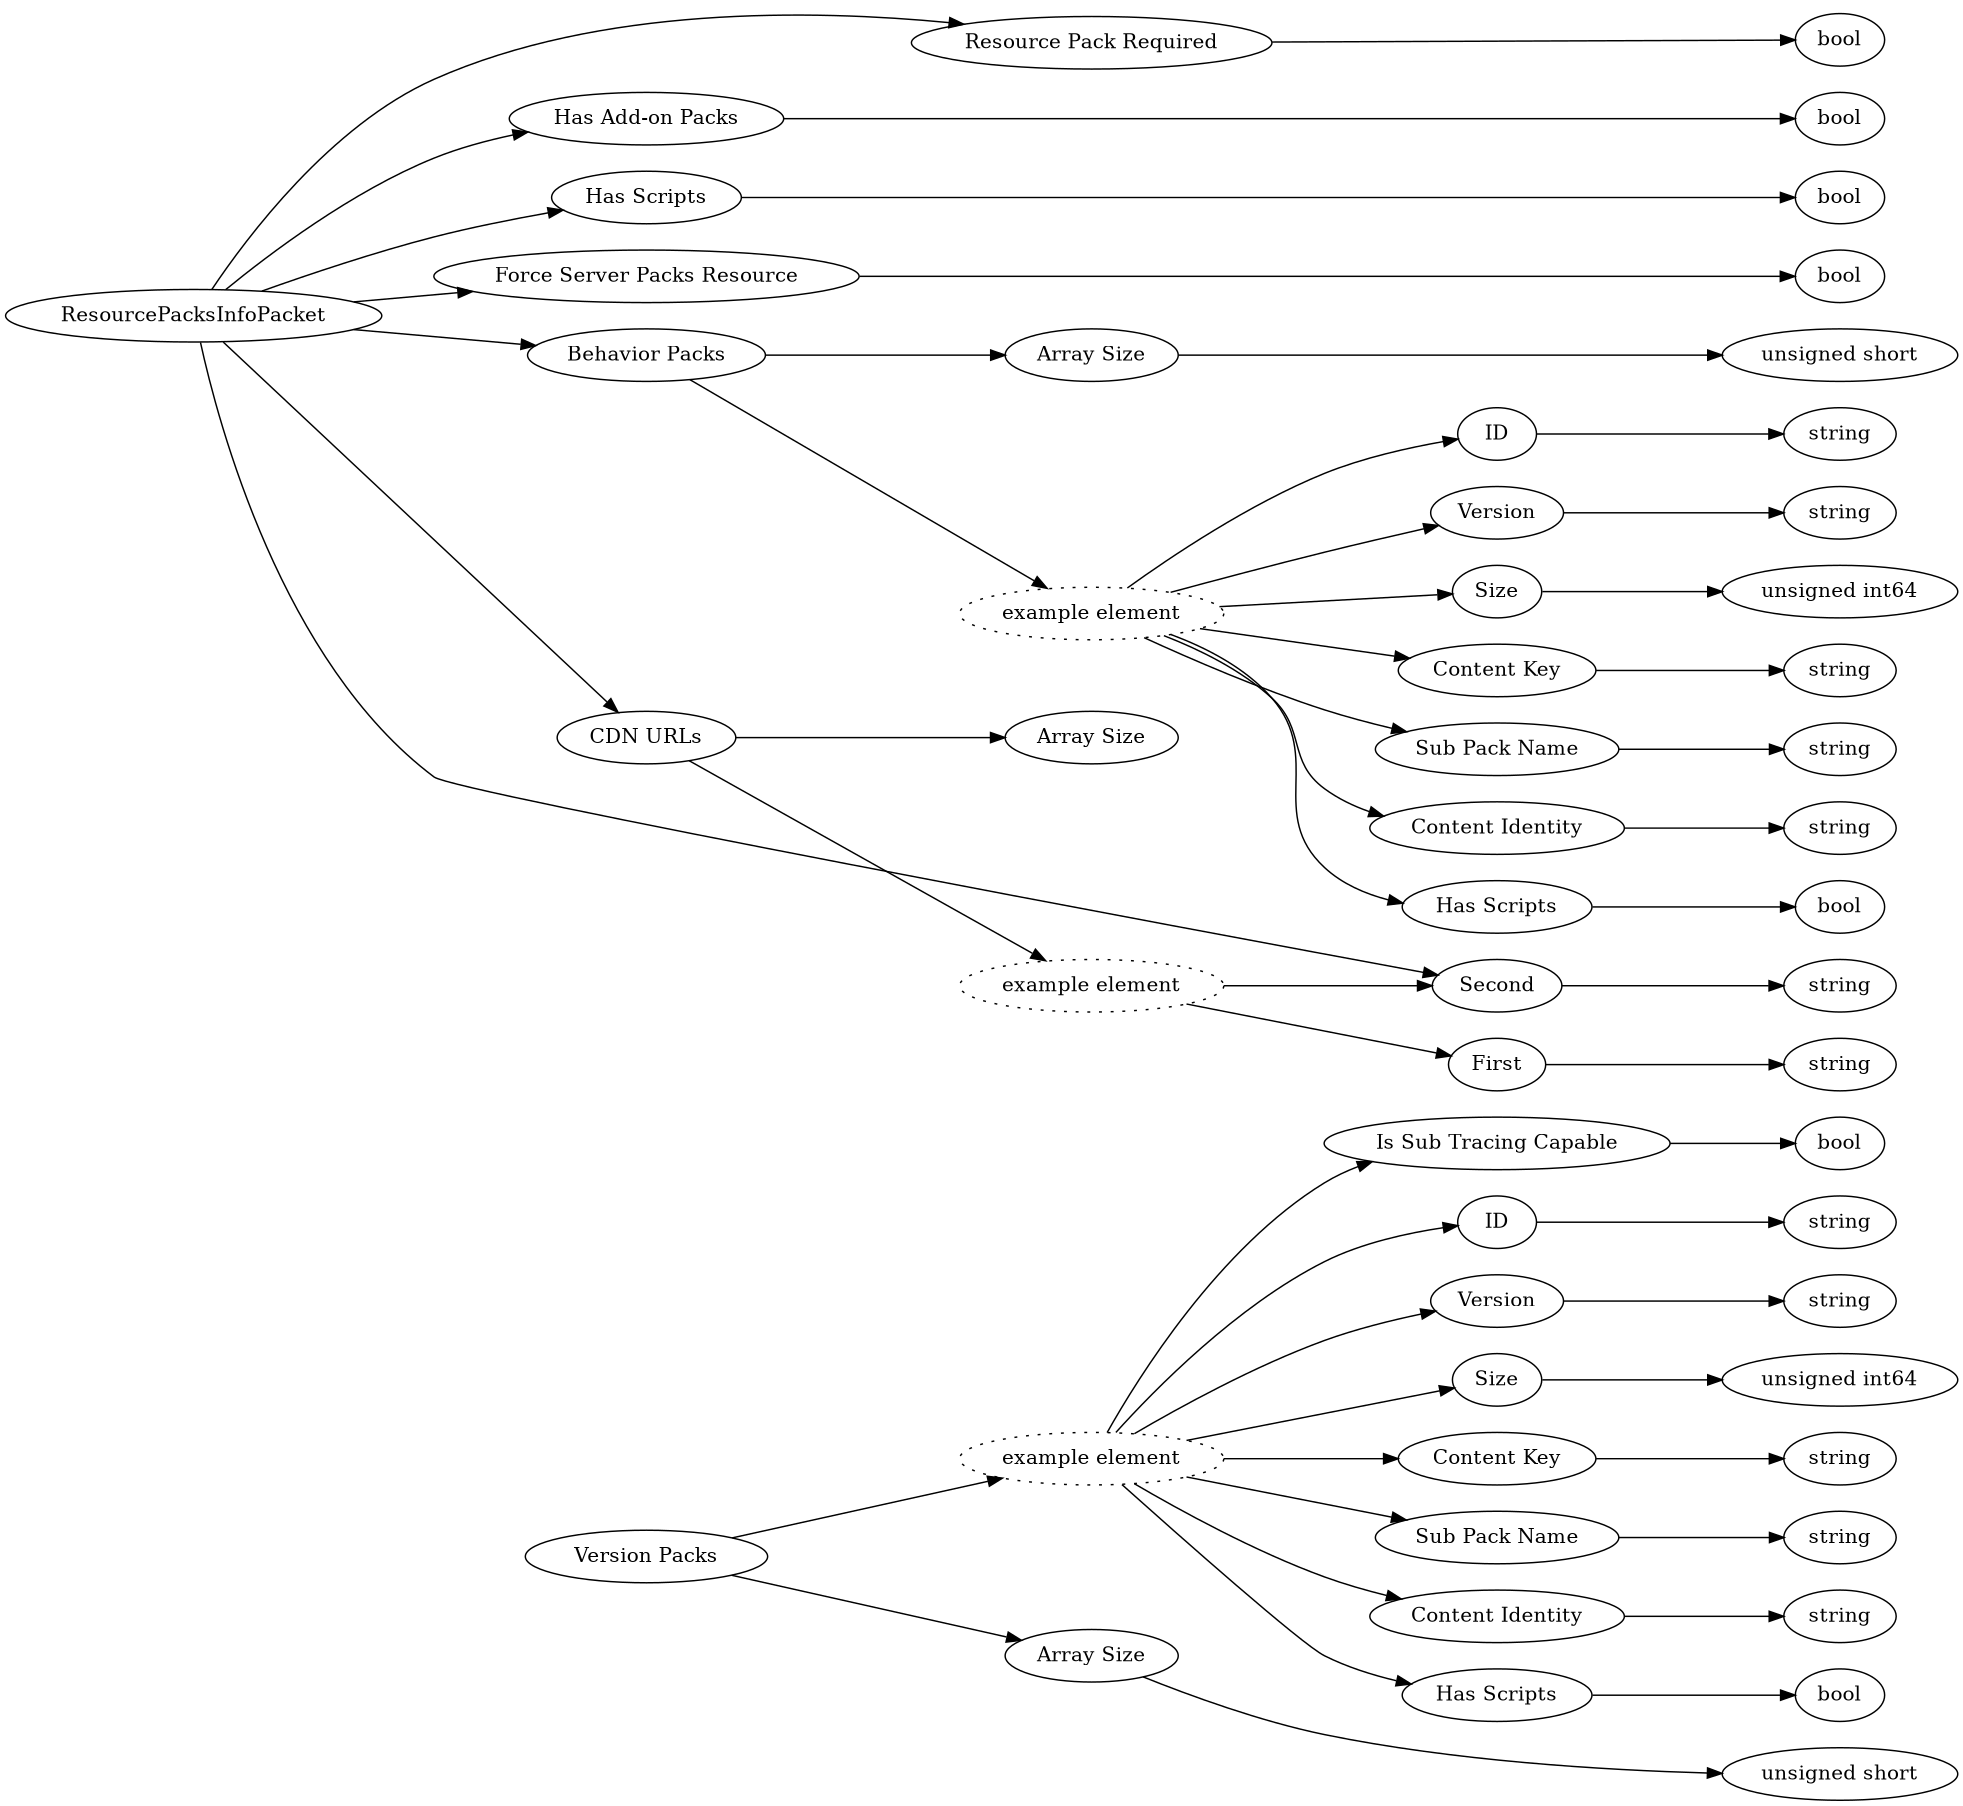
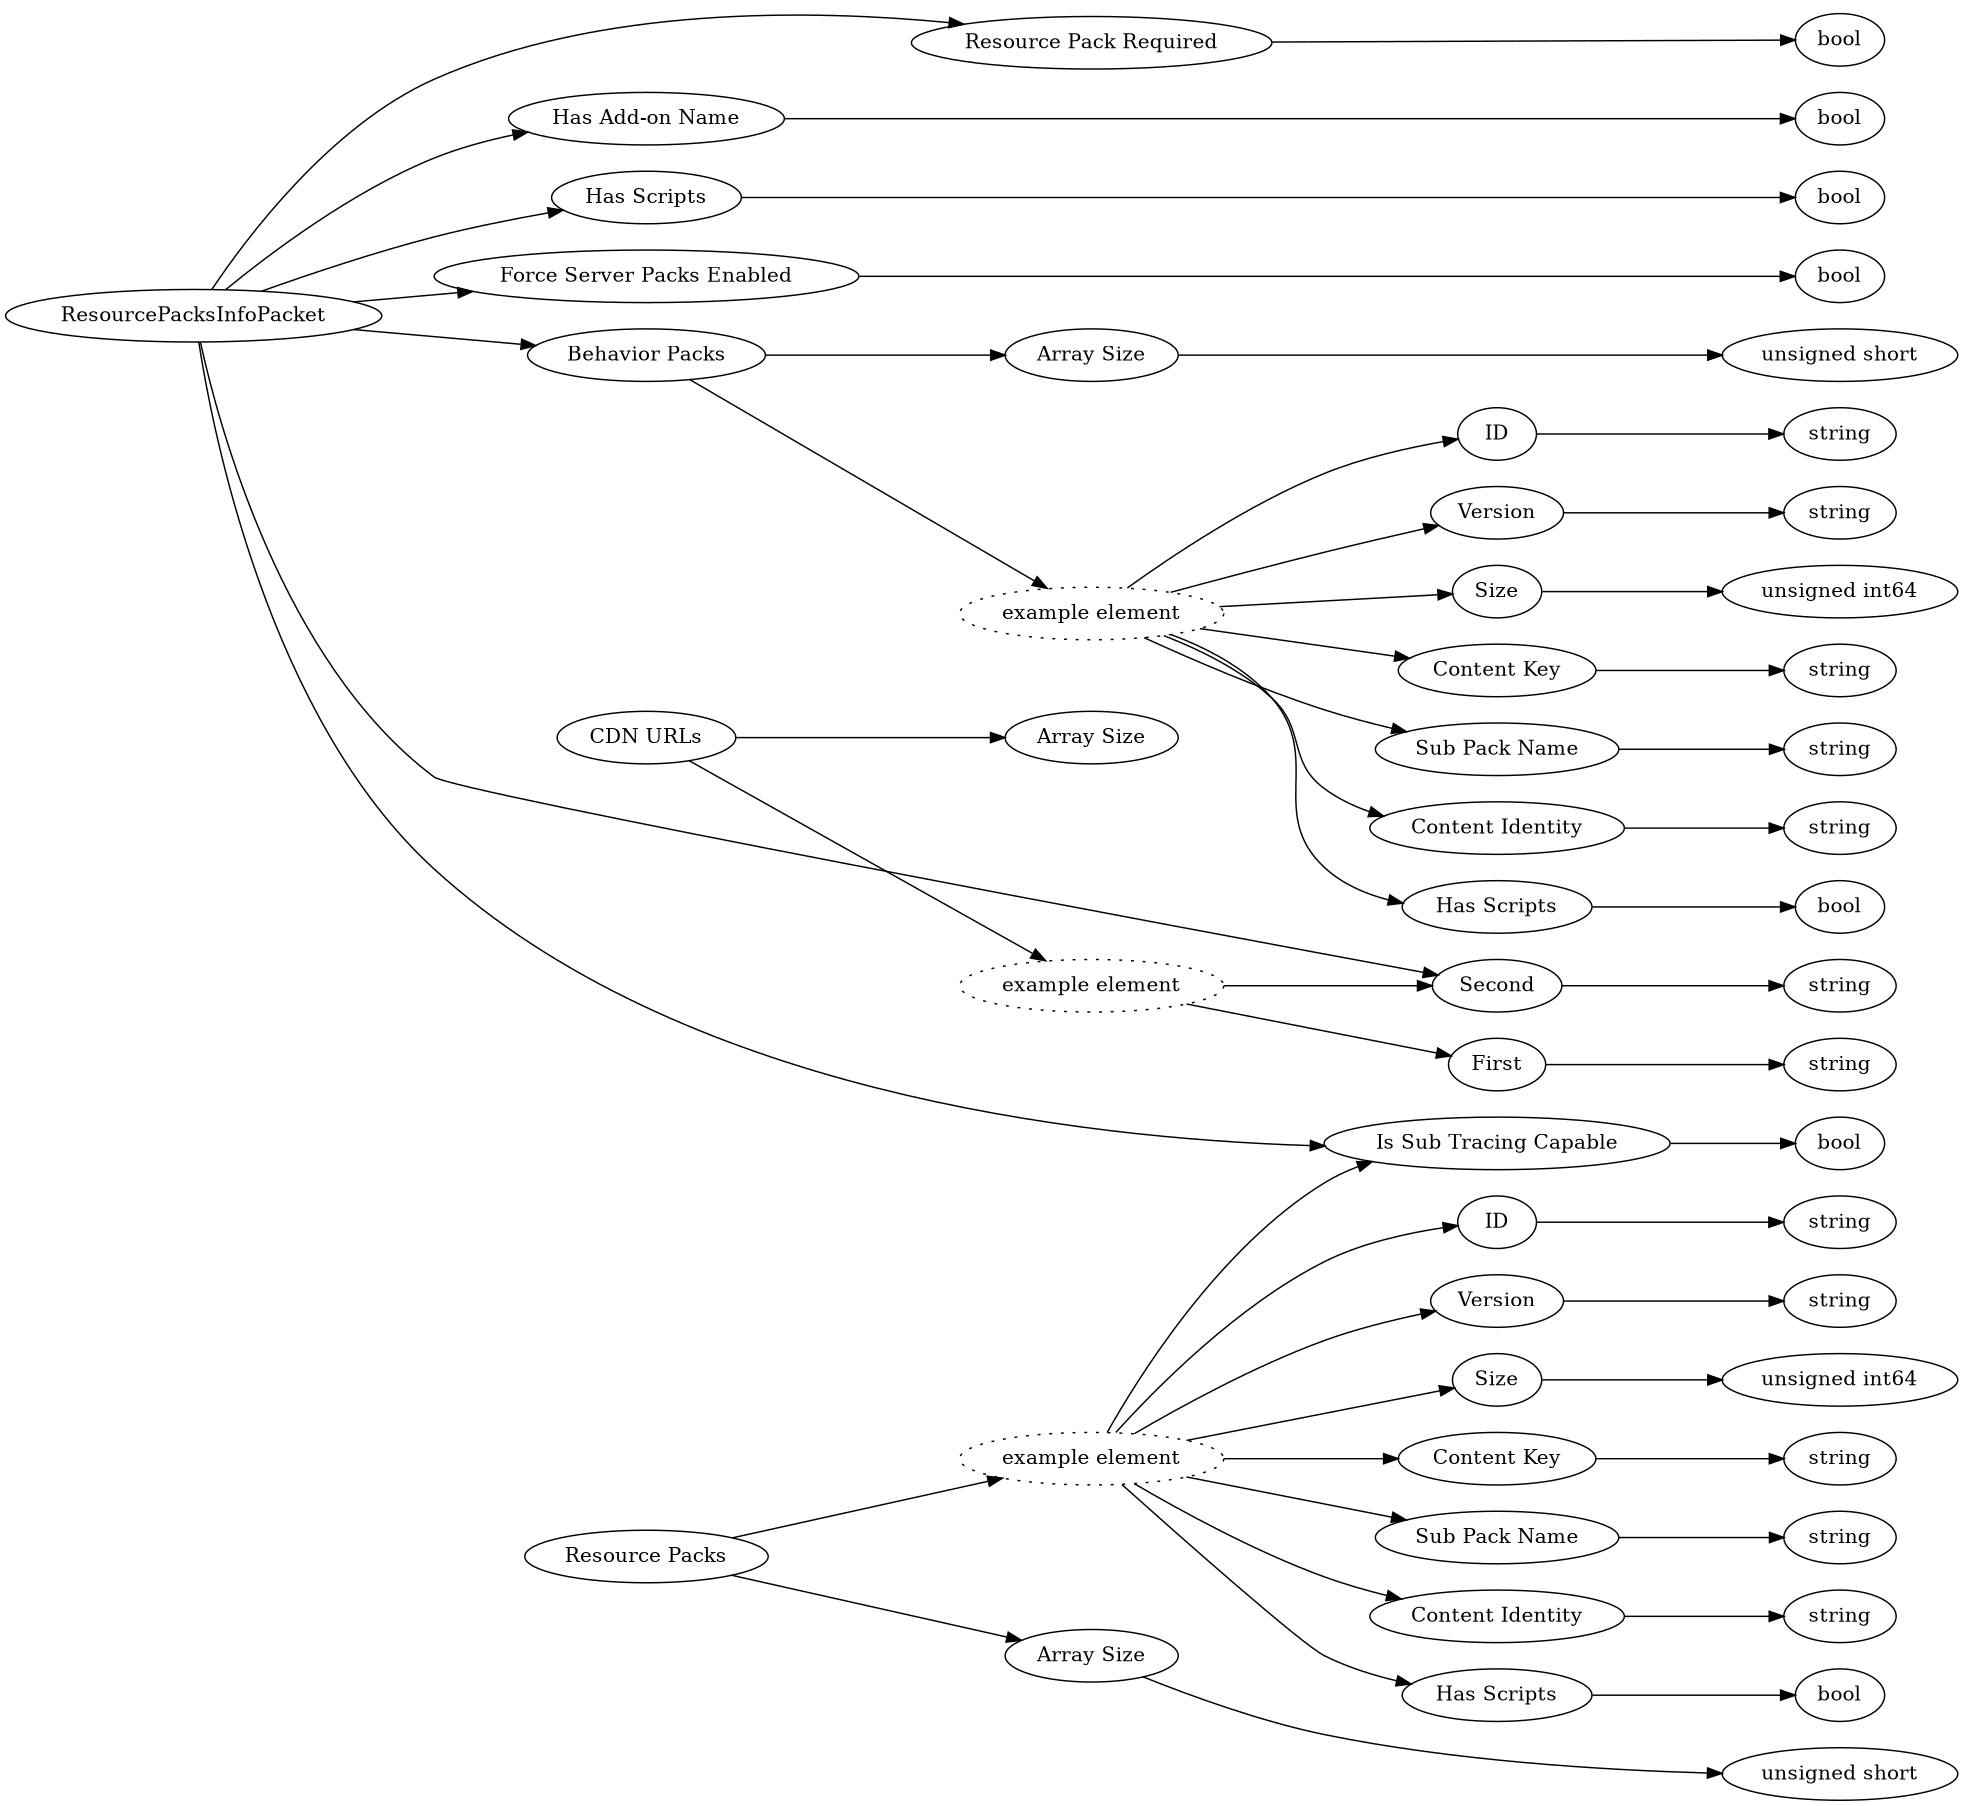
  digraph {
    rankdir=LR
    n1 [label=bool]
    n2 [label=bool]
    n3 [label=bool]
    n4 [label=bool]
    n5 [label="unsigned short"]
    n6 [label=string]
    n7 [label=string]
    n8 [label="unsigned int64"]
    n9 [label=string]
    n10 [label=string]
    n11 [label=string]
    n12 [label=bool]
    n13 [label="unsigned short"]
    n14 [label=string]
    n15 [label=string]
    n16 [label="unsigned int64"]
    n17 [label=string]
    n18 [label=string]
    n19 [label=string]
    n20 [label=bool]
    n21 [label=bool]
    n22 [label=string]
    n23 [label=string]
    n24 [label=ResourcePacksInfoPacket]
    n25 [label="Resource Pack Required"]
-   n26 [label="Has Add-on Packs"]
+   n26 [label="Has Add-on Name"]
    n27 [label="Has Scripts"]
-   n28 [label="Force Server Packs Resource"]
+   n28 [label="Force Server Packs Enabled"]
    n29 [label="Behavior Packs"]
    n30 [label="CDN URLs"]
    n31 [label=Second]
    n32 [label="Array Size"]
    n33 [label="example element" style=dotted]
-   n34 [label="Version Packs"]
+   n34 [label="Resource Packs"]
    n35 [label="Array Size"]
    n36 [label="example element" style=dotted]
    n37 [label="Array Size"]
    n38 [label="example element" style=dotted]
    n39 [label=ID]
    n40 [label=Version]
    n41 [label=Size]
    n42 [label="Content Key"]
    n43 [label="Sub Pack Name"]
    n44 [label="Content Identity"]
    n45 [label="Has Scripts"]
    n46 [label=ID]
    n47 [label=Version]
    n48 [label=Size]
    n49 [label="Content Key"]
    n50 [label="Sub Pack Name"]
    n51 [label="Content Identity"]
    n52 [label="Has Scripts"]
    n53 [label="Is Sub Tracing Capable"]
    n54 [label=First]
    subgraph sub_1 {
      rank=max
      n1
      n2
      n3
      n4
      n5
      n6
      n7
      n8
      n9
      n10
      n11
      n12
      n13
      n14
      n15
      n16
      n17
      n18
      n19
      n20
      n21
      n22
      n23
    }
    n24 -> n25
    n24 -> n26
    n24 -> n27
    n24 -> n28
    n24 -> n29
-   n24 -> n30
+   n24 -> n53
    n24 -> n31
    n25 -> n1
    n26 -> n2
    n27 -> n3
    n28 -> n4
    n29 -> n32
    n29 -> n33
    n30 -> n37
    n30 -> n38
    n31 -> n23
    n32 -> n5
    n33 -> n39
    n33 -> n40
    n33 -> n41
    n33 -> n42
    n33 -> n43
    n33 -> n44
    n33 -> n45
    n34 -> n35
    n34 -> n36
    n35 -> n13
    n36 -> n46
    n36 -> n47
    n36 -> n48
    n36 -> n49
    n36 -> n50
    n36 -> n51
    n36 -> n52
    n36 -> n53
    n38 -> n31
    n38 -> n54
    n39 -> n6
    n40 -> n7
    n41 -> n8
    n42 -> n9
    n43 -> n10
    n44 -> n11
    n45 -> n12
    n46 -> n14
    n47 -> n15
    n48 -> n16
    n49 -> n17
    n50 -> n18
    n51 -> n19
    n52 -> n20
    n53 -> n21
    n54 -> n22
  }
